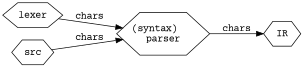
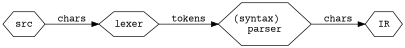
  digraph {
    fontname="Courier Prime"
    rankdir=LR
    node [fontname="Courier Prime" shape=hexagon]
    edge [fontname="Courier Prime"]
    n1 [label="(syntax)\lparser"]
    lexer
    src
    IR
    n1 -> IR [label=chars]
-   lexer -> n1 [label=chars]
-   src -> n1 [label=chars]
+   lexer -> n1 [label=tokens]
+   src -> lexer [label=chars]
  }
